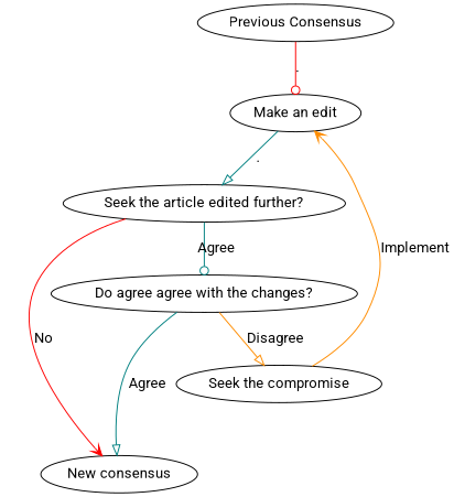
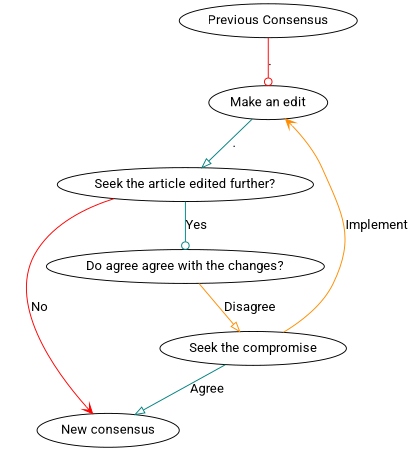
  digraph {
    fontname=Roboto
    node [fontname=Roboto]
    edge [arrowhead=onormal color=teal fontname=Roboto]
    n1 [label="Previous Consensus"]
    n2 [label="Make an edit"]
    n3 [label="Seek the article edited further?"]
    n4 [label="Do agree agree with the changes?"]
    n5 [label="New consensus"]
    n6 [label="Seek the compromise"]
    n1 -> n2 [arrowhead=odot color=red label="."]
    n2 -> n3 [label="."]
-   n3 -> n4 [arrowhead=odot label=Agree]
+   n3 -> n4 [arrowhead=odot label=Yes]
    n3 -> n5 [arrowhead=vee color=red label=No]
-   n4 -> n5 [label=Agree]
+   n6 -> n5 [label=Agree]
    n4 -> n6 [color=darkorange label=Disagree]
    n6 -> n2 [arrowhead=vee color=darkorange label=Implement]
  }
